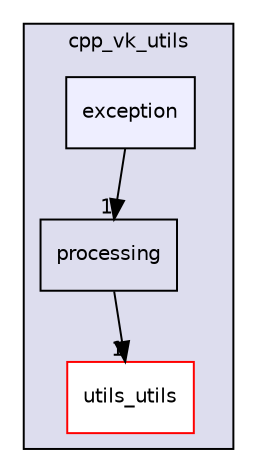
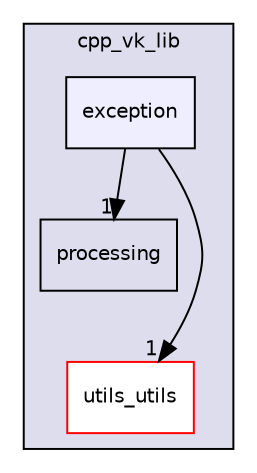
  digraph {
    compound=true
    node [fontname=Helvetica fontsize=10 shape=box style=filled]
    edge [headlabel=1 labeldistance=1.5 labelfontname=Helvetica labelfontsize=10]
    n1 [label=processing style=""]
    n2 [color=red fillcolor=white label=utils_utils]
    n3 [fillcolor="#eeeeff" label=exception pencolor=black]
    subgraph cluster_1 {
      bgcolor="#ddddee"
      fontname=Helvetica
      fontsize=10
-     label=cpp_vk_utils
+     label=cpp_vk_lib
      pencolor=black
      n1
      n2
      n3
    }
    n3 -> n1
-   n1 -> n2
+   n3 -> n2
  }
